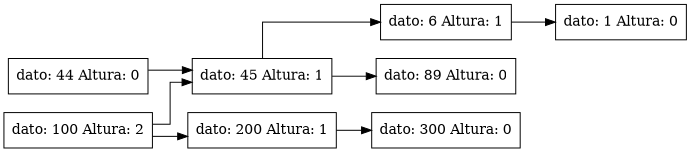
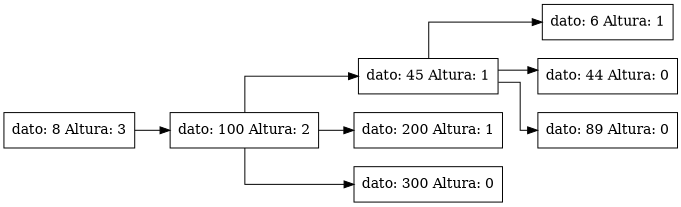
  digraph {
    concentrate=true
    rankdir=LR
    splines=ortho
    node [shape=record]
+   n1 [label="{dato: 8  Altura: 3}"]
    n2 [label="{dato: 100  Altura: 2}"]
    n3 [label="{dato: 6  Altura: 1}"]
-   n4 [label="{dato: 1  Altura: 0}"]
    n5 [label="{dato: 45  Altura: 1}"]
    n6 [label="{dato: 200  Altura: 1}"]
    n7 [label="{dato: 44  Altura: 0}"]
    n8 [label="{dato: 89  Altura: 0}"]
    n9 [label="{dato: 300  Altura: 0}"]
+   n1 -> n2
    n2 -> n5
    n2 -> n6
-   n3 -> n4
    n5 -> n3
-   n7 -> n5
+   n5 -> n7
    n5 -> n8
-   n6 -> n9
+   n2 -> n9
  }
